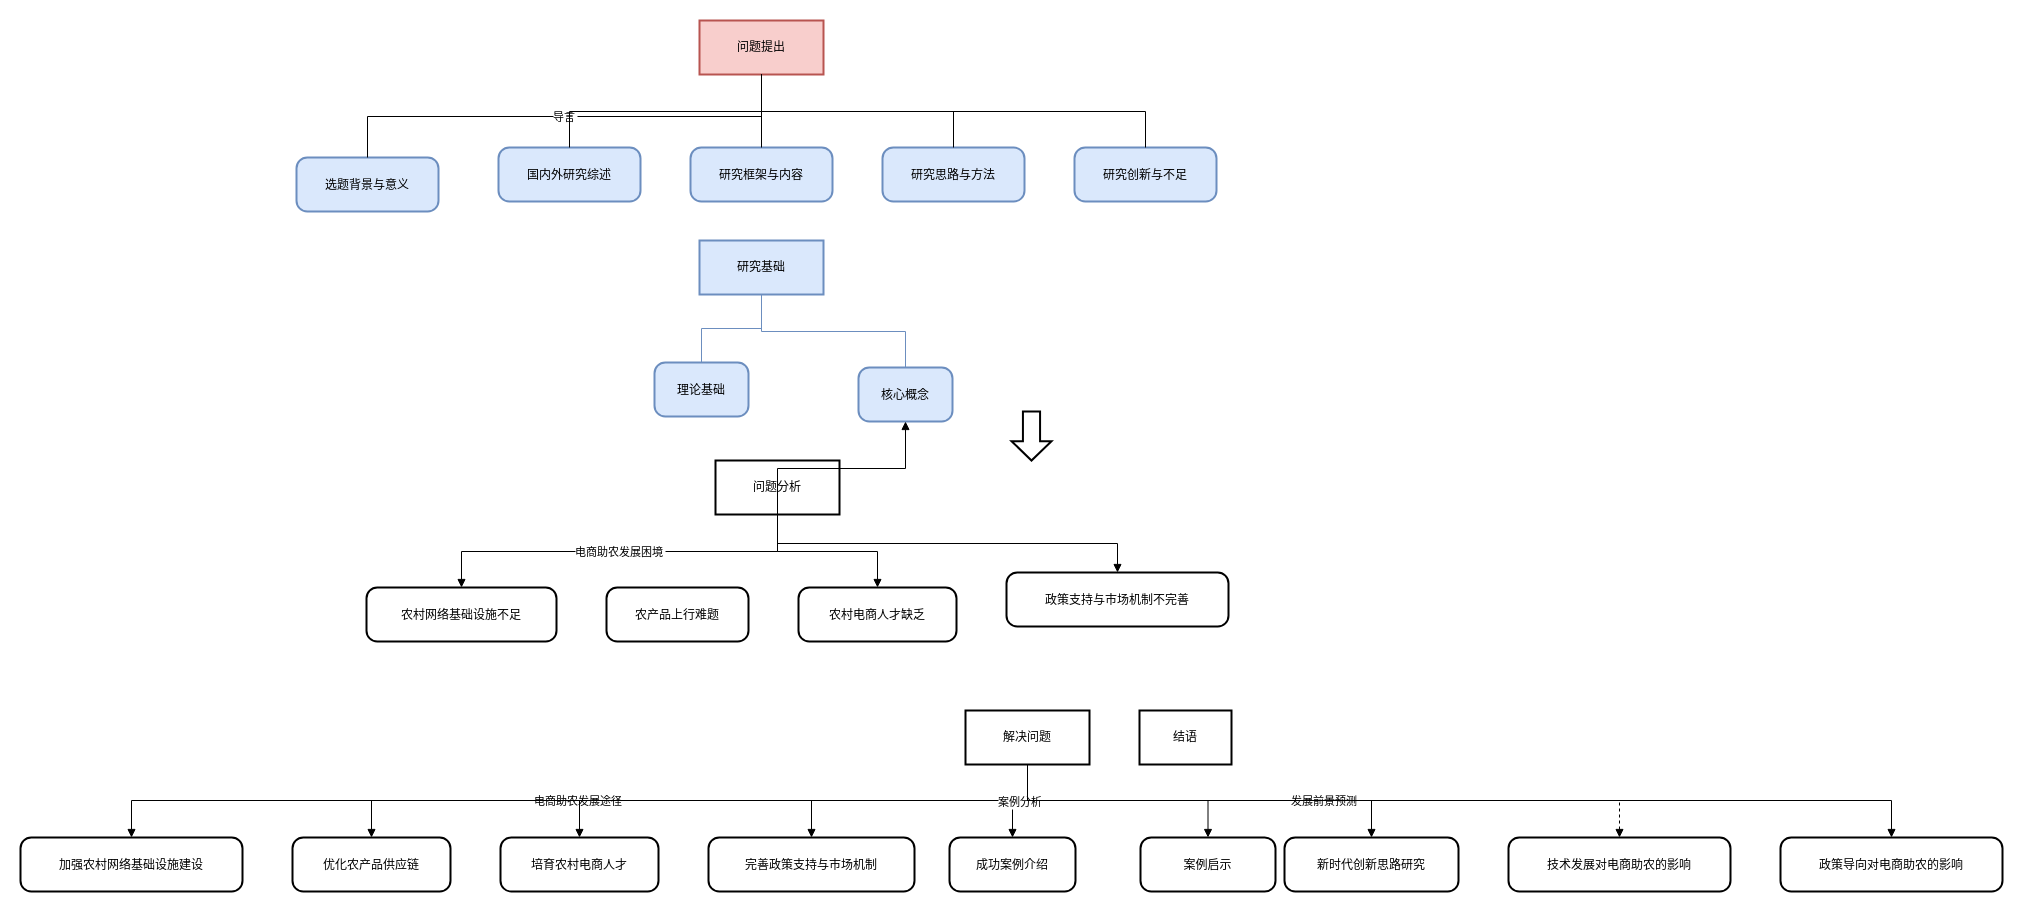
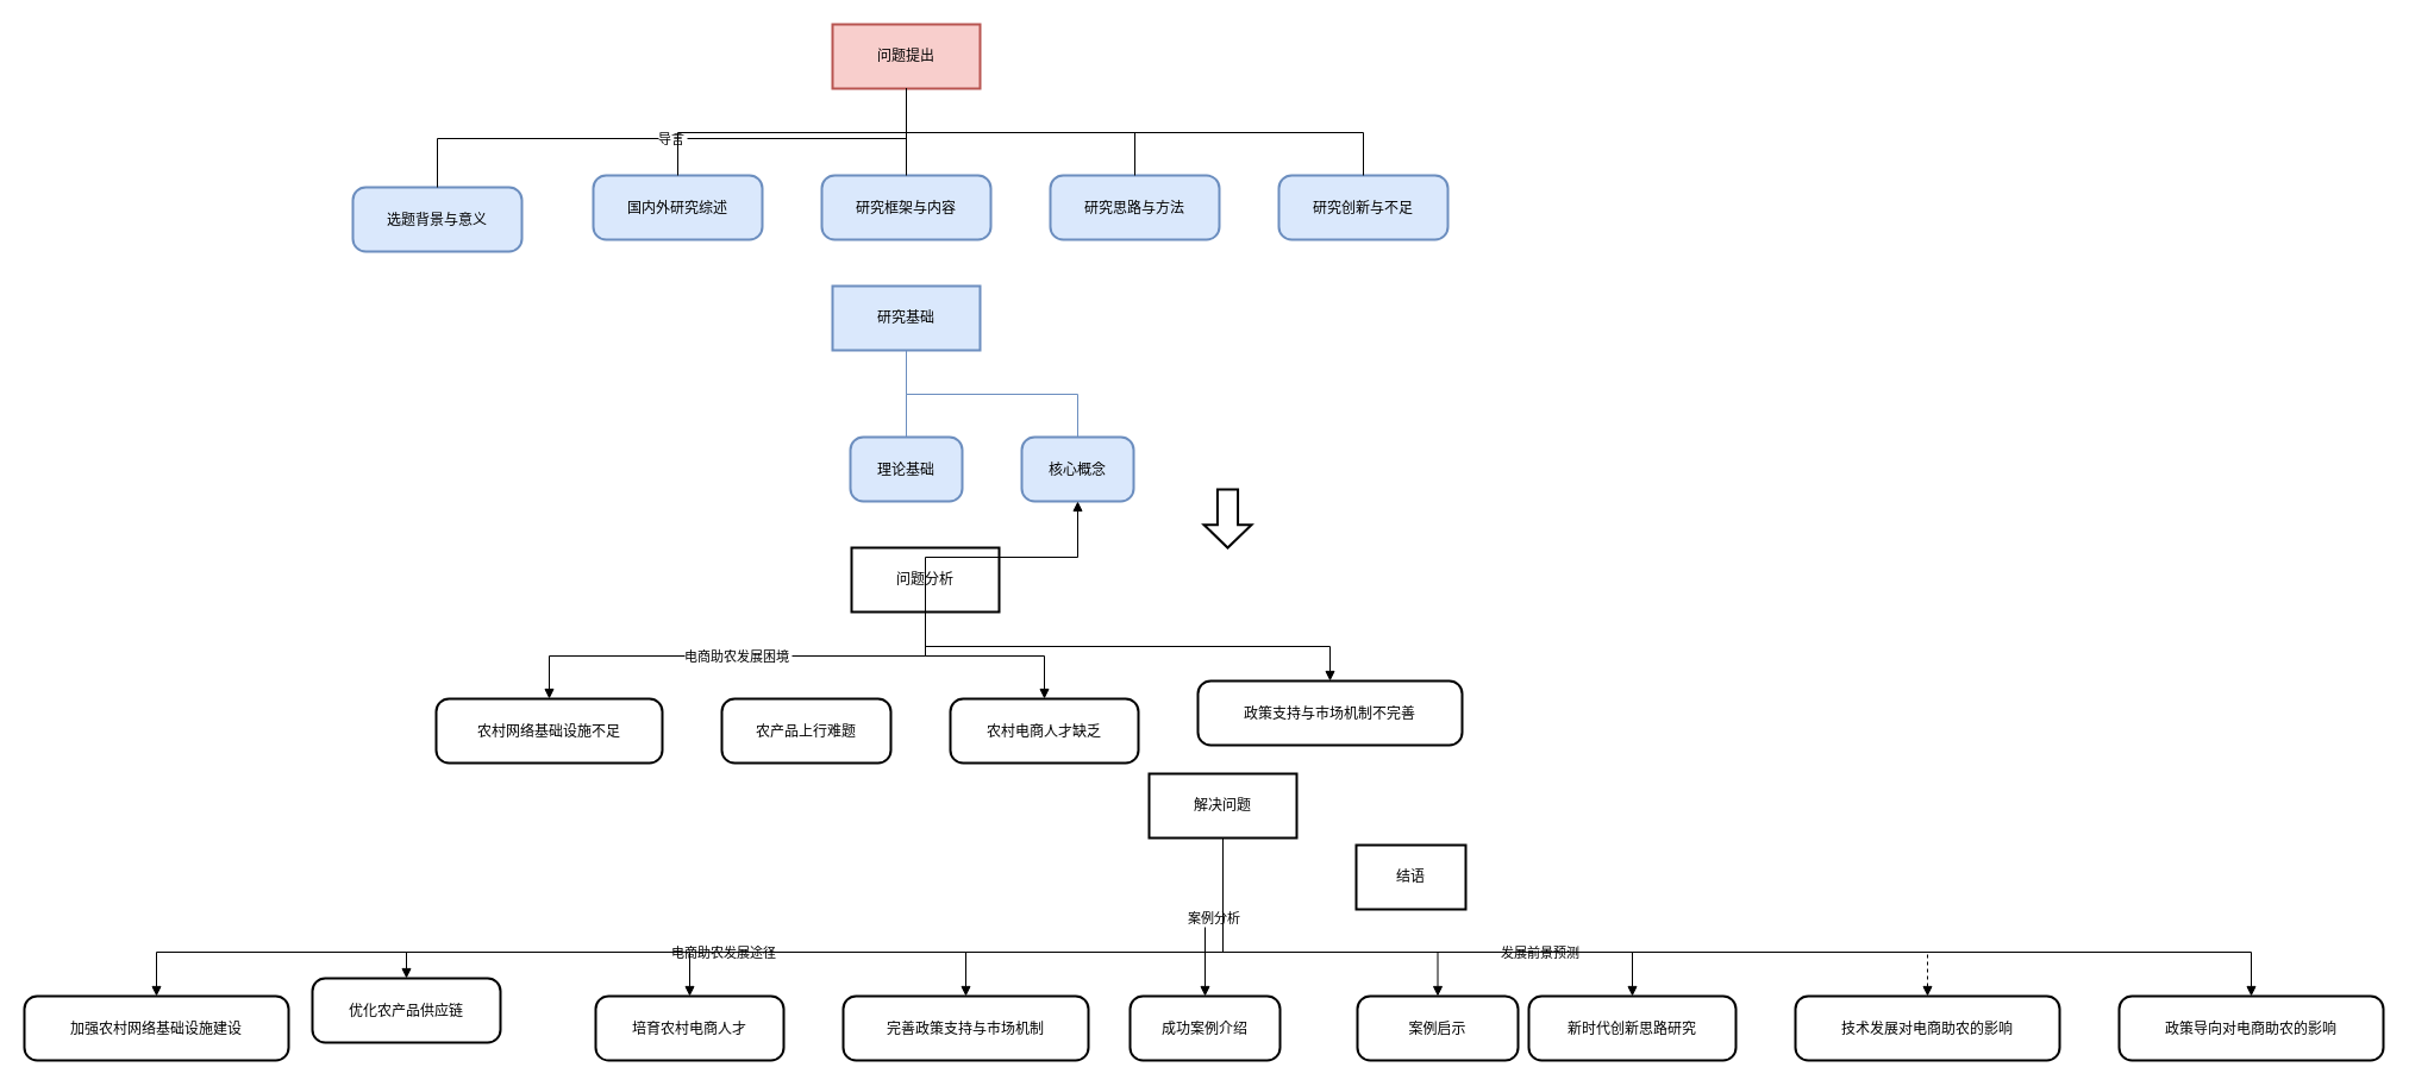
  <mxCell id="0" />
  <mxCell id="1" parent="0" />
  <mxCell id="2" value="问题提出" style="whiteSpace=wrap;strokeWidth=2;fillColor=#f8cecc;strokeColor=#b85450;" vertex="1" parent="1"><mxGeometry x="699" y="20" width="124" height="54" as="geometry" /></mxCell>
  <mxCell id="3" value="选题背景与意义" style="rounded=1;arcSize=20;strokeWidth=2;fillColor=#dae8fc;strokeColor=#6c8ebf;" vertex="1" parent="1"><mxGeometry x="296" y="157" width="142" height="54" as="geometry" /></mxCell>
  <mxCell id="4" value="国内外研究综述" style="rounded=1;arcSize=20;strokeWidth=2;fillColor=#dae8fc;strokeColor=#6c8ebf;" vertex="1" parent="1"><mxGeometry x="498" y="147" width="142" height="54" as="geometry" /></mxCell>
  <mxCell id="5" value="研究框架与内容" style="rounded=1;arcSize=20;strokeWidth=2;fillColor=#dae8fc;strokeColor=#6c8ebf;" vertex="1" parent="1"><mxGeometry x="690" y="147" width="142" height="54" as="geometry" /></mxCell>
  <mxCell id="6" value="研究思路与方法" style="rounded=1;arcSize=20;strokeWidth=2;fillColor=#dae8fc;strokeColor=#6c8ebf;" vertex="1" parent="1"><mxGeometry x="882" y="147" width="142" height="54" as="geometry" /></mxCell>
  <mxCell id="7" value="研究创新与不足" style="rounded=1;arcSize=20;strokeWidth=2;fillColor=#dae8fc;strokeColor=#6c8ebf;" vertex="1" parent="1"><mxGeometry x="1074" y="147" width="142" height="54" as="geometry" /></mxCell>
  <mxCell id="8" style="edgeStyle=elbowEdgeStyle;rounded=0;orthogonalLoop=1;jettySize=auto;html=1;exitX=0.5;exitY=1;exitDx=0;exitDy=0;endArrow=none;startFill=0;elbow=vertical;fillColor=#dae8fc;strokeColor=#6c8ebf;" edge="1" parent="1" source="9" target="10"><mxGeometry relative="1" as="geometry" /></mxCell>
  <mxCell id="9" value="研究基础" style="whiteSpace=wrap;strokeWidth=2;fillColor=#dae8fc;strokeColor=#6c8ebf;" vertex="1" parent="1"><mxGeometry x="699" y="240" width="124" height="54" as="geometry" /></mxCell>
- <mxCell id="10" value="理论基础" style="rounded=1;arcSize=20;strokeWidth=2;fillColor=#dae8fc;strokeColor=#6c8ebf;" vertex="1" parent="1"><mxGeometry x="654" y="362" width="94" height="54" as="geometry" /></mxCell>
+ <mxCell id="10" value="理论基础" style="rounded=1;arcSize=20;strokeWidth=2;fillColor=#dae8fc;strokeColor=#6c8ebf;" vertex="1" parent="1"><mxGeometry x="714" y="367" width="94" height="54" as="geometry" /></mxCell>
  <mxCell id="11" value="核心概念" style="rounded=1;arcSize=20;strokeWidth=2;fillColor=#dae8fc;strokeColor=#6c8ebf;" vertex="1" parent="1"><mxGeometry x="858" y="367" width="94" height="54" as="geometry" /></mxCell>
- <mxCell id="12" value="解决问题" style="whiteSpace=wrap;strokeWidth=2;" vertex="1" parent="1"><mxGeometry x="965" y="710" width="124" height="54" as="geometry" /></mxCell>
+ <mxCell id="12" value="解决问题" style="whiteSpace=wrap;strokeWidth=2;" vertex="1" parent="1"><mxGeometry x="965" y="650" width="124" height="54" as="geometry" /></mxCell>
  <mxCell id="13" value="加强农村网络基础设施建设" style="rounded=1;arcSize=20;strokeWidth=2" vertex="1" parent="1"><mxGeometry x="20" y="837" width="222" height="54" as="geometry" /></mxCell>
- <mxCell id="14" value="优化农产品供应链" style="rounded=1;arcSize=20;strokeWidth=2" vertex="1" parent="1"><mxGeometry x="292" y="837" width="158" height="54" as="geometry" /></mxCell>
+ <mxCell id="14" value="优化农产品供应链" style="rounded=1;arcSize=20;strokeWidth=2" vertex="1" parent="1"><mxGeometry x="262" y="822" width="158" height="54" as="geometry" /></mxCell>
  <mxCell id="15" value="培育农村电商人才" style="rounded=1;arcSize=20;strokeWidth=2" vertex="1" parent="1"><mxGeometry x="500" y="837" width="158" height="54" as="geometry" /></mxCell>
  <mxCell id="16" value="完善政策支持与市场机制" style="rounded=1;arcSize=20;strokeWidth=2" vertex="1" parent="1"><mxGeometry x="708" y="837" width="206" height="54" as="geometry" /></mxCell>
  <mxCell id="17" value="成功案例介绍" style="rounded=1;arcSize=20;strokeWidth=2" vertex="1" parent="1"><mxGeometry x="949" y="837" width="126" height="54" as="geometry" /></mxCell>
  <mxCell id="18" value="案例启示" style="rounded=1;arcSize=20;strokeWidth=2" vertex="1" parent="1"><mxGeometry x="1140" y="837" width="135" height="54" as="geometry" /></mxCell>
  <mxCell id="19" value="新时代创新思路研究" style="rounded=1;arcSize=20;strokeWidth=2" vertex="1" parent="1"><mxGeometry x="1284" y="837" width="174" height="54" as="geometry" /></mxCell>
  <mxCell id="20" value="技术发展对电商助农的影响" style="rounded=1;arcSize=20;strokeWidth=2" vertex="1" parent="1"><mxGeometry x="1508" y="837" width="222" height="54" as="geometry" /></mxCell>
  <mxCell id="21" value="政策导向对电商助农的影响" style="rounded=1;arcSize=20;strokeWidth=2" vertex="1" parent="1"><mxGeometry x="1780" y="837" width="222" height="54" as="geometry" /></mxCell>
  <mxCell id="22" value="结语" style="whiteSpace=wrap;strokeWidth=2;" vertex="1" parent="1"><mxGeometry x="1139" y="710" width="92" height="54" as="geometry" /></mxCell>
  <mxCell id="23" value="导言" style="startArrow=none;endArrow=none;exitX=0.5;exitY=1;entryX=0.5;entryY=-0.01;rounded=0;edgeStyle=elbowEdgeStyle;exitDx=0;exitDy=0;elbow=vertical;startFill=0;" edge="1" parent="1" source="2" target="3"><mxGeometry relative="1" as="geometry" /></mxCell>
  <mxCell id="24" value="" style="startArrow=none;endArrow=none;exitX=0.5;exitY=1;entryX=0.5;entryY=-0.01;rounded=0;edgeStyle=elbowEdgeStyle;exitDx=0;exitDy=0;elbow=vertical;startFill=0;" edge="1" parent="1" source="2" target="4"><mxGeometry relative="1" as="geometry" /></mxCell>
  <mxCell id="25" value="" style="startArrow=none;endArrow=none;exitX=0.5;exitY=1;entryX=0.5;entryY=-0.01;rounded=0;edgeStyle=elbowEdgeStyle;elbow=vertical;startFill=0;" edge="1" parent="1" source="2" target="5"><mxGeometry relative="1" as="geometry" /></mxCell>
  <mxCell id="26" value="" style="startArrow=none;endArrow=none;exitX=0.5;exitY=1;entryX=0.5;entryY=-0.01;rounded=0;edgeStyle=elbowEdgeStyle;exitDx=0;exitDy=0;elbow=vertical;startFill=0;" edge="1" parent="1" source="2" target="6"><mxGeometry relative="1" as="geometry" /></mxCell>
  <mxCell id="27" value="" style="startArrow=none;endArrow=none;entryX=0.5;entryY=-0.01;rounded=0;edgeStyle=elbowEdgeStyle;exitX=0.5;exitY=1;exitDx=0;exitDy=0;elbow=vertical;startFill=0;" edge="1" parent="1" source="2" target="7"><mxGeometry relative="1" as="geometry"><mxPoint x="766" y="80" as="sourcePoint" /></mxGeometry></mxCell>
  <mxCell id="28" value="" style="startArrow=none;endArrow=none;entryX=0.5;entryY=-0.01;rounded=0;edgeStyle=elbowEdgeStyle;startFill=0;elbow=vertical;fillColor=#dae8fc;strokeColor=#6c8ebf;" edge="1" parent="1" source="9" target="11"><mxGeometry relative="1" as="geometry" /></mxCell>
  <mxCell id="29" value="电商助农发展途径" style="startArrow=none;endArrow=block;exitX=0.5;exitY=1;entryX=0.5;entryY=-0.01;rounded=0;edgeStyle=elbowEdgeStyle;elbow=vertical;exitDx=0;exitDy=0;" edge="1" parent="1" source="12" target="13"><mxGeometry relative="1" as="geometry"><Array as="points"><mxPoint x="580" y="800" /></Array></mxGeometry></mxCell>
  <mxCell id="30" value="" style="startArrow=none;endArrow=block;entryX=0.5;entryY=-0.01;rounded=0;edgeStyle=elbowEdgeStyle;elbow=vertical;" edge="1" parent="1" source="12" target="14"><mxGeometry relative="1" as="geometry"><Array as="points"><mxPoint x="700" y="800" /></Array></mxGeometry></mxCell>
  <mxCell id="31" value="" style="startArrow=none;endArrow=block;exitX=0.5;exitY=1;entryX=0.5;entryY=-0.01;rounded=0;edgeStyle=elbowEdgeStyle;elbow=vertical;exitDx=0;exitDy=0;" edge="1" parent="1" source="12" target="15"><mxGeometry relative="1" as="geometry"><Array as="points"><mxPoint x="810" y="800" /></Array></mxGeometry></mxCell>
  <mxCell id="32" value="" style="startArrow=none;endArrow=block;exitX=0.5;exitY=1;entryX=0.5;entryY=-0.01;rounded=0;edgeStyle=elbowEdgeStyle;elbow=vertical;exitDx=0;exitDy=0;" edge="1" parent="1" source="12" target="16"><mxGeometry relative="1" as="geometry"><Array as="points"><mxPoint x="920" y="800" /></Array></mxGeometry></mxCell>
  <mxCell id="33" value="案例分析" style="startArrow=none;endArrow=block;exitX=0.5;exitY=1;entryX=0.5;entryY=-0.01;rounded=0;edgeStyle=elbowEdgeStyle;elbow=vertical;" edge="1" parent="1" source="12" target="17"><mxGeometry relative="1" as="geometry" /></mxCell>
  <mxCell id="34" value="" style="startArrow=none;endArrow=block;exitX=0.5;exitY=1;entryX=0.5;entryY=-0.01;rounded=0;edgeStyle=elbowEdgeStyle;elbow=vertical;exitDx=0;exitDy=0;" edge="1" parent="1" source="12" target="18"><mxGeometry relative="1" as="geometry"><Array as="points"><mxPoint x="1100" y="800" /></Array></mxGeometry></mxCell>
  <mxCell id="35" value="" style="startArrow=none;endArrow=block;exitX=0.5;exitY=1;entryX=0.5;entryY=-0.01;rounded=0;edgeStyle=elbowEdgeStyle;elbow=vertical;exitDx=0;exitDy=0;" edge="1" parent="1" source="12" target="19"><mxGeometry relative="1" as="geometry"><Array as="points"><mxPoint x="1200" y="800" /></Array></mxGeometry></mxCell>
  <mxCell id="36" value="发展前景预测" style="startArrow=none;endArrow=block;entryX=0.5;entryY=-0.01;rounded=0;edgeStyle=elbowEdgeStyle;elbow=vertical;dashed=1;" edge="1" parent="1" source="12" target="20"><mxGeometry relative="1" as="geometry"><Array as="points"><mxPoint x="1320" y="800" /></Array></mxGeometry></mxCell>
  <mxCell id="37" value="" style="startArrow=none;endArrow=block;exitX=0.5;exitY=1;entryX=0.5;entryY=-0.01;rounded=0;edgeStyle=elbowEdgeStyle;elbow=vertical;exitDx=0;exitDy=0;" edge="1" parent="1" source="12" target="21"><mxGeometry relative="1" as="geometry"><Array as="points"><mxPoint x="1460" y="800" /></Array></mxGeometry></mxCell>
  <mxCell id="38" value="问题分析" style="whiteSpace=wrap;strokeWidth=2;" vertex="1" parent="1"><mxGeometry x="715" y="460" width="124" height="54" as="geometry" /></mxCell>
  <mxCell id="39" value="农村网络基础设施不足" style="rounded=1;arcSize=20;strokeWidth=2" vertex="1" parent="1"><mxGeometry x="366" y="587" width="190" height="54" as="geometry" /></mxCell>
  <mxCell id="40" value="农产品上行难题" style="rounded=1;arcSize=20;strokeWidth=2" vertex="1" parent="1"><mxGeometry x="606" y="587" width="142" height="54" as="geometry" /></mxCell>
  <mxCell id="41" value="农村电商人才缺乏" style="rounded=1;arcSize=20;strokeWidth=2" vertex="1" parent="1"><mxGeometry x="798" y="587" width="158" height="54" as="geometry" /></mxCell>
  <mxCell id="42" value="政策支持与市场机制不完善" style="rounded=1;arcSize=20;strokeWidth=2" vertex="1" parent="1"><mxGeometry x="1006" y="572" width="222" height="54" as="geometry" /></mxCell>
  <mxCell id="43" value="电商助农发展困境" style="startArrow=none;endArrow=block;exitX=0.5;exitY=1;entryX=0.5;entryY=-0.01;rounded=0;edgeStyle=elbowEdgeStyle;exitDx=0;exitDy=0;elbow=vertical;" edge="1" parent="1" source="38" target="39"><mxGeometry relative="1" as="geometry" /></mxCell>
  <mxCell id="44" value="" style="startArrow=none;endArrow=block;exitX=0.5;exitY=1;rounded=0;edgeStyle=elbowEdgeStyle;exitDx=0;exitDy=0;elbow=vertical;" edge="1" parent="1" source="38" target="11"><mxGeometry relative="1" as="geometry" /></mxCell>
  <mxCell id="45" value="" style="startArrow=none;endArrow=block;exitX=0.5;exitY=1;entryX=0.5;entryY=-0.01;rounded=0;edgeStyle=elbowEdgeStyle;exitDx=0;exitDy=0;elbow=vertical;" edge="1" parent="1" source="38" target="41"><mxGeometry relative="1" as="geometry" /></mxCell>
  <mxCell id="46" value="" style="startArrow=none;endArrow=block;exitX=0.5;exitY=1;entryX=0.5;entryY=-0.01;rounded=0;edgeStyle=elbowEdgeStyle;exitDx=0;exitDy=0;elbow=vertical;" edge="1" parent="1" source="38" target="42"><mxGeometry relative="1" as="geometry" /></mxCell>
  <mxCell id="47" value="" style="shape=mxgraph.arrows.arrow_down;html=1;verticalLabelPosition=bottom;verticalAlign=top;strokeWidth=2;strokeColor=#000000;" vertex="1" parent="1"><mxGeometry x="1011" y="411" width="40" height="49" as="geometry" /></mxCell>
